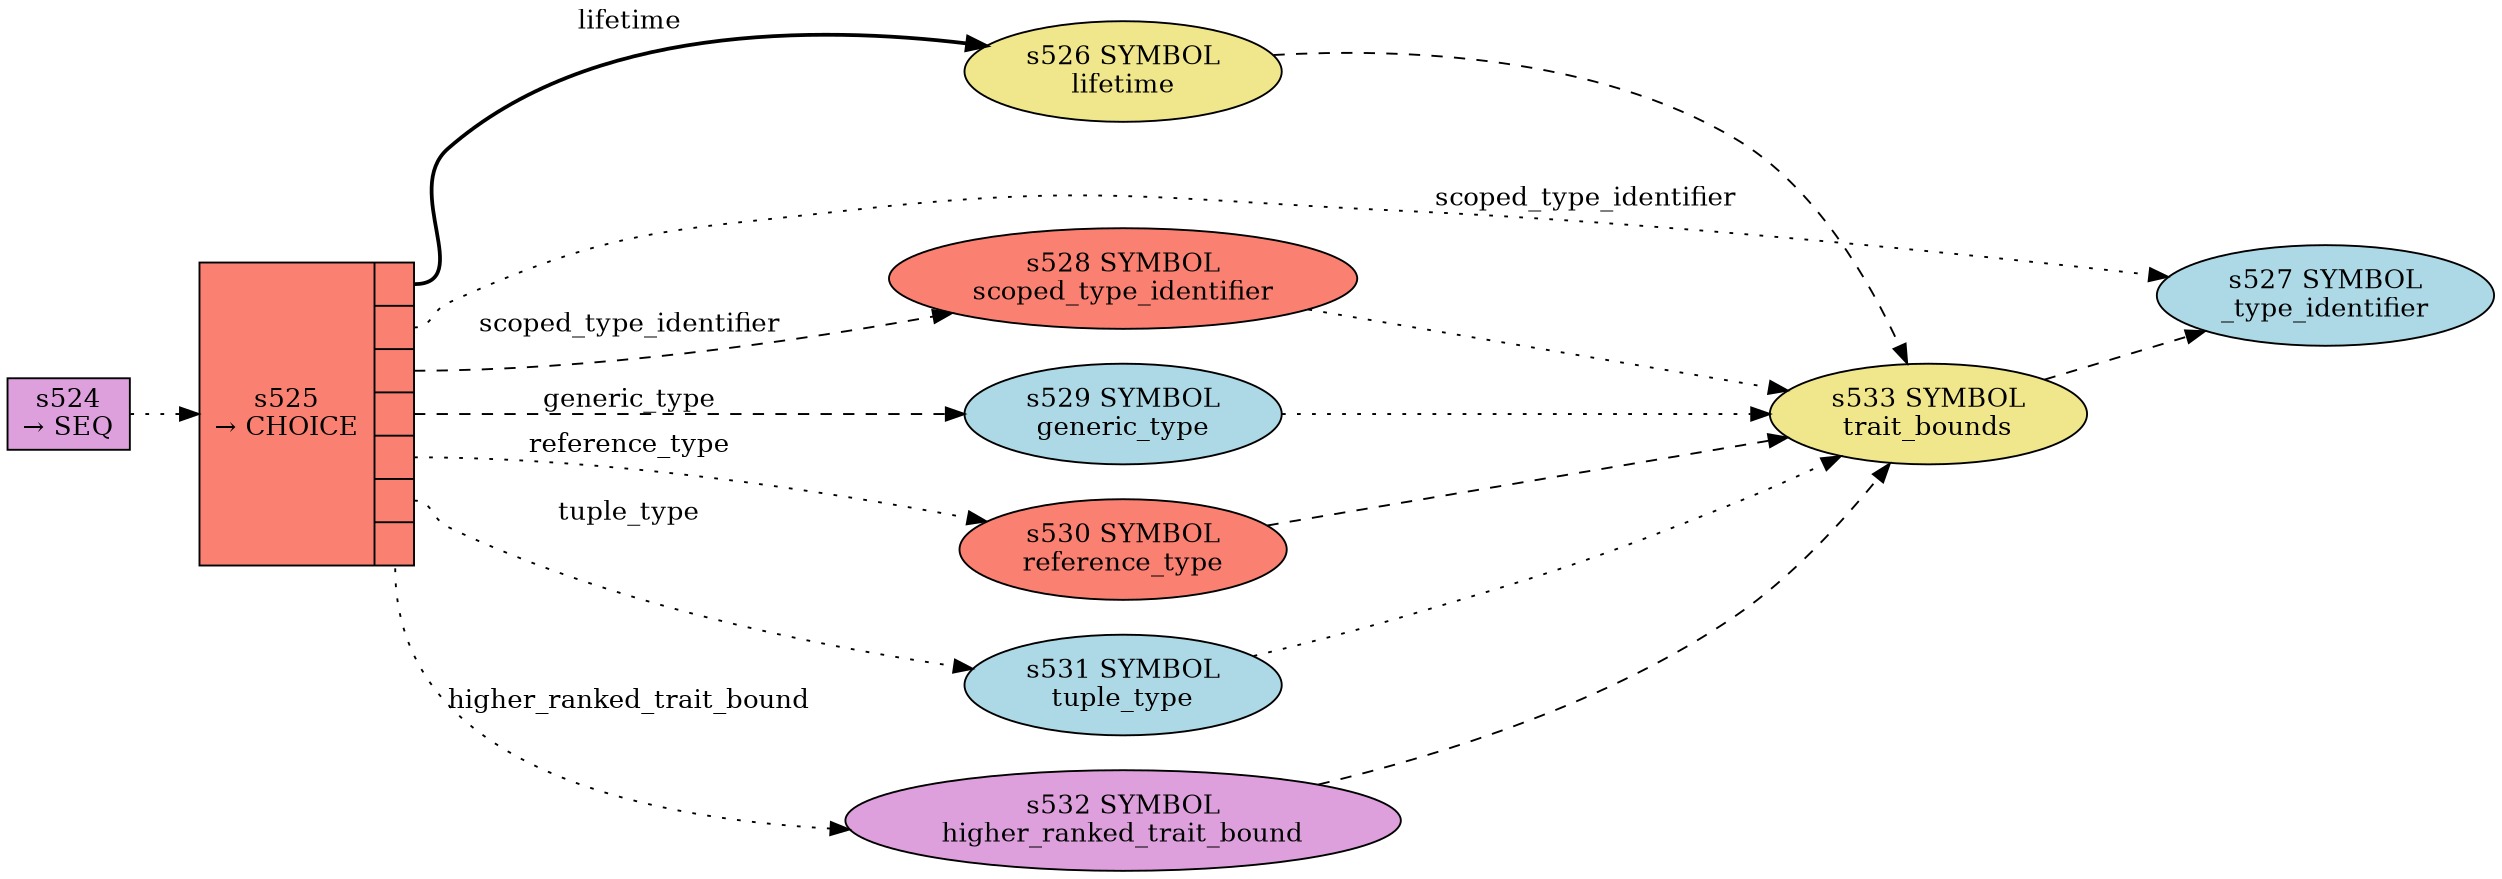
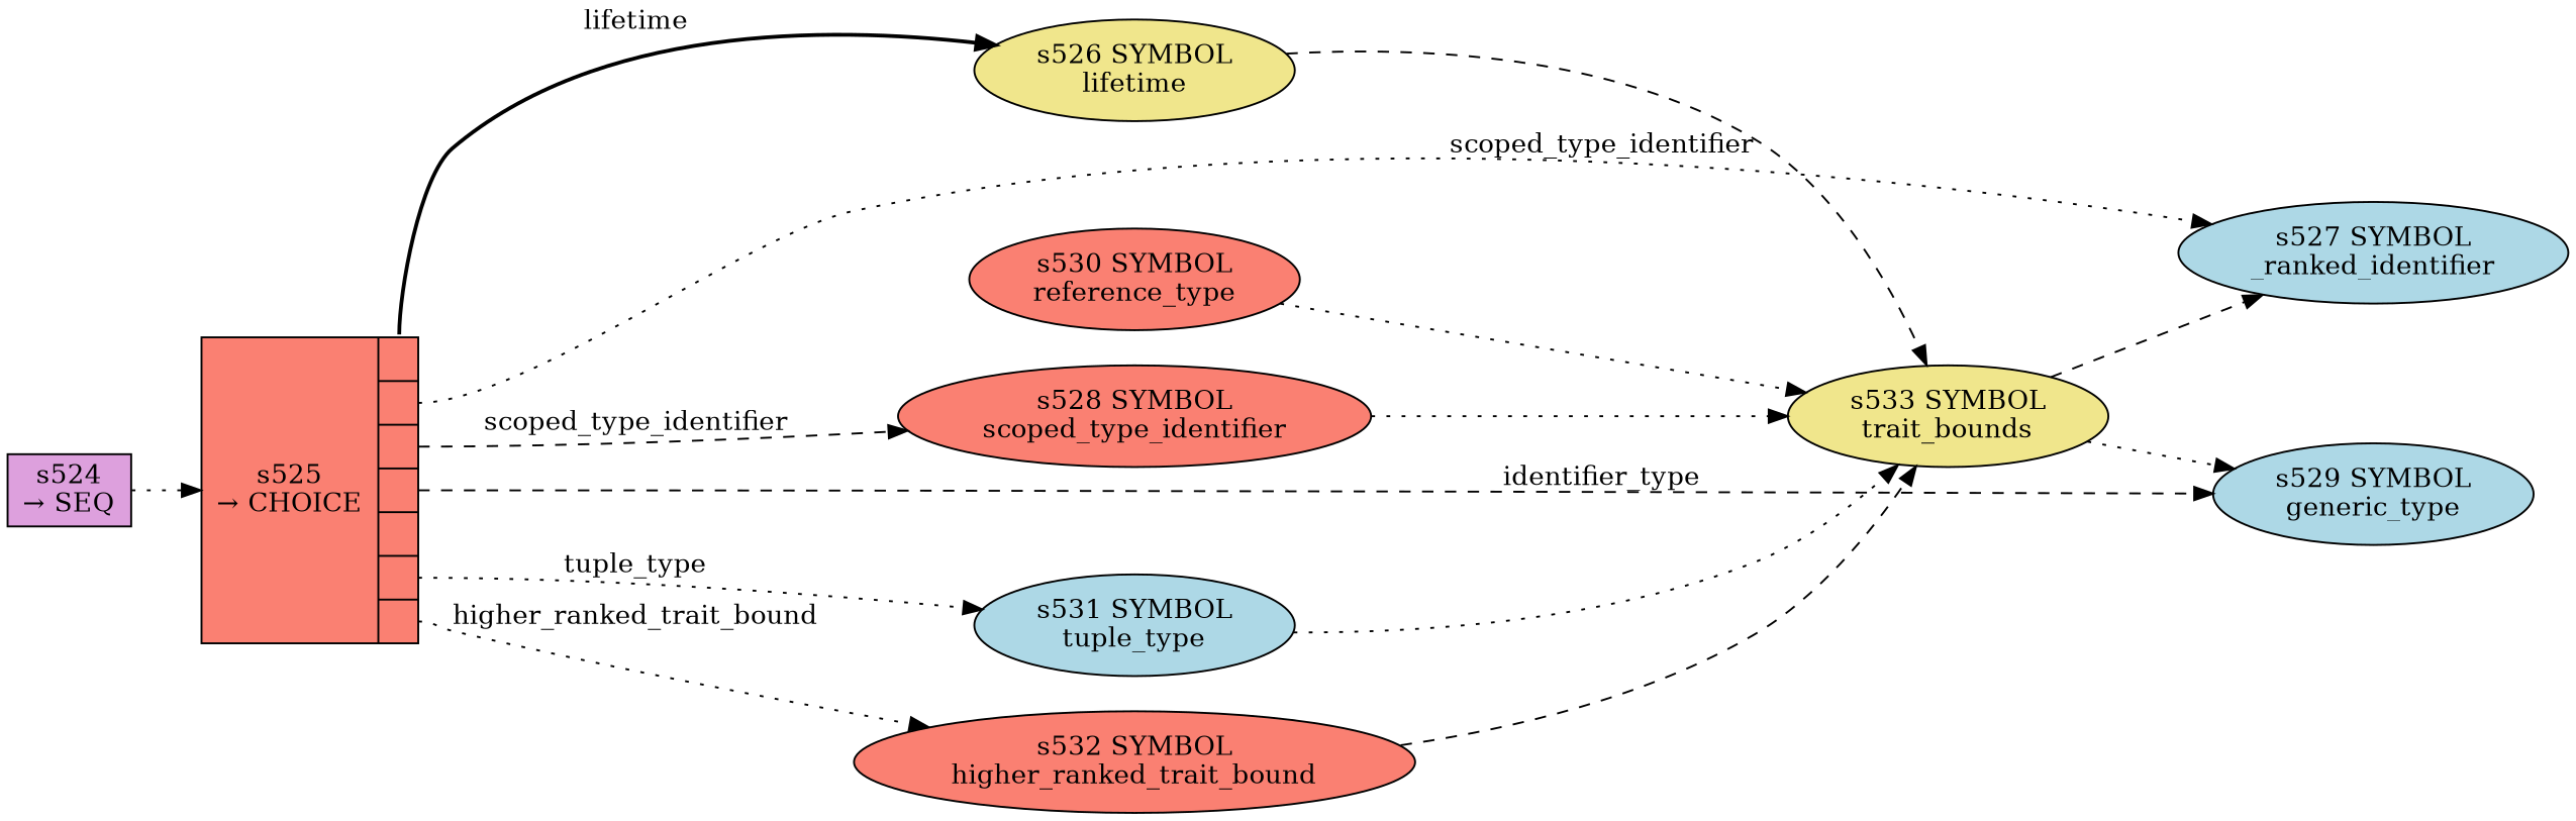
  digraph {
    rankdir=LR
    node [fillcolor=salmon style=filled]
    edge [style=dotted]
    n1 [fillcolor=plum fixedsize=false label="s524\n&rarr; SEQ" peripheries=1 shape=record]
    n2 [fixedsize=false label="{s525\n&rarr; CHOICE|{<p0>|<p1>|<p2>|<p3>|<p4>|<p5>|<p6>}}" peripheries=1 shape=record]
    n3 [fillcolor=khaki label="s526 SYMBOL\nlifetime"]
-   n4 [fillcolor=lightblue label="s527 SYMBOL\n_type_identifier"]
+   n4 [fillcolor=lightblue label="s527 SYMBOL\n_ranked_identifier"]
    n5 [label="s528 SYMBOL\nscoped_type_identifier"]
    n6 [fillcolor=lightblue label="s529 SYMBOL\ngeneric_type"]
    n7 [label="s530 SYMBOL\nreference_type"]
    n8 [fillcolor=lightblue label="s531 SYMBOL\ntuple_type"]
-   n9 [fillcolor=plum label="s532 SYMBOL\nhigher_ranked_trait_bound"]
+   n9 [label="s532 SYMBOL\nhigher_ranked_trait_bound"]
    n10 [fillcolor=khaki label="s533 SYMBOL\ntrait_bounds"]
    n1 -> n2
    n2 -> n3 [label=lifetime style=bold tailport=p0]
    n2 -> n4 [label=scoped_type_identifier tailport=p1]
    n2 -> n5 [label=scoped_type_identifier style=dashed tailport=p2]
-   n2 -> n6 [label=generic_type style=dashed tailport=p3]
-   n2 -> n7 [label=reference_type tailport=p4]
+   n2 -> n6 [label=identifier_type style=dashed tailport=p3]
    n2 -> n8 [label=tuple_type tailport=p5]
    n2 -> n9 [label=higher_ranked_trait_bound tailport=p6]
    n3 -> n10 [style=dashed]
    n5 -> n10
-   n6 -> n10
-   n7 -> n10 [style=dashed]
+   n10 -> n6
+   n7 -> n10
    n8 -> n10
    n9 -> n10 [style=dashed]
    n10 -> n4 [style=dashed]
  }
